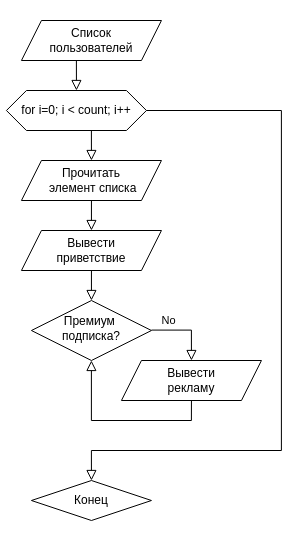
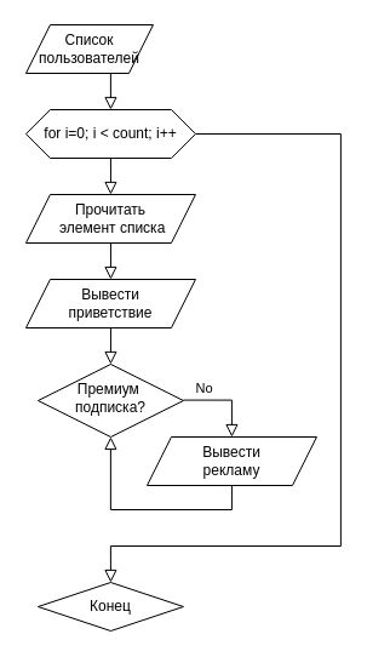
  <mxCell id="0" />
  <mxCell id="1" parent="0" />
  <mxCell id="2" value="No" style="edgeStyle=orthogonalEdgeStyle;rounded=0;html=1;jettySize=auto;orthogonalLoop=1;fontSize=11;endArrow=block;endFill=0;endSize=8;strokeWidth=1;shadow=0;labelBackgroundColor=none;entryX=0.5;entryY=0;entryDx=0;entryDy=0;" parent="1" target="12" edge="1"><mxGeometry x="-0.503" y="10" relative="1" as="geometry"><mxPoint as="offset" /><mxPoint x="150.94" y="329.58" as="sourcePoint" /><mxPoint x="200.94" y="329.58" as="targetPoint" /><Array as="points"><mxPoint x="190.94" y="330" /></Array></mxGeometry></mxCell>
  <mxCell id="3" value="Премиум&amp;nbsp;&lt;br&gt;подписка?" style="rhombus;whiteSpace=wrap;html=1;shadow=0;fontFamily=Helvetica;fontSize=12;align=center;strokeWidth=1;spacing=6;spacingTop=-4;" parent="1" vertex="1"><mxGeometry x="30.94" y="300" width="120" height="60" as="geometry" /></mxCell>
- <mxCell id="4" value="Список&lt;br&gt;пользователей" style="shape=parallelogram;perimeter=parallelogramPerimeter;whiteSpace=wrap;html=1;fixedSize=1;" vertex="1" parent="1"><mxGeometry x="20.94" y="20" width="140" height="40" as="geometry" /></mxCell>
- <mxCell id="5" value="for i=0; i &amp;lt; count; i++" style="shape=hexagon;perimeter=hexagonPerimeter2;whiteSpace=wrap;html=1;fixedSize=1;" vertex="1" parent="1"><mxGeometry x="5.94" y="90" width="140" height="40" as="geometry" /></mxCell>
+ <mxCell id="4" value="Список&lt;br&gt;пользователей" style="shape=parallelogram;perimeter=parallelogramPerimeter;whiteSpace=wrap;html=1;fixedSize=1;" vertex="1" parent="1"><mxGeometry x="20.94" y="20" width="105" height="40" as="geometry" /></mxCell>
+ <mxCell id="5" value="for i=0; i &amp;lt; count; i++" style="shape=hexagon;perimeter=hexagonPerimeter2;whiteSpace=wrap;html=1;fixedSize=1;" vertex="1" parent="1"><mxGeometry x="20.94" y="90" width="140" height="40" as="geometry" /></mxCell>
  <mxCell id="6" value="" style="rounded=0;html=1;jettySize=auto;orthogonalLoop=1;fontSize=11;endArrow=block;endFill=0;endSize=8;strokeWidth=1;shadow=0;labelBackgroundColor=none;edgeStyle=orthogonalEdgeStyle;exitX=0.5;exitY=1;exitDx=0;exitDy=0;entryX=0.5;entryY=0;entryDx=0;entryDy=0;" edge="1" parent="1" source="4" target="5"><mxGeometry relative="1" as="geometry"><mxPoint x="100.94" y="0" as="sourcePoint" /><mxPoint x="100.94" y="40" as="targetPoint" /></mxGeometry></mxCell>
  <mxCell id="7" value="Прочитать&lt;br&gt;&amp;nbsp;элемент списка" style="shape=parallelogram;perimeter=parallelogramPerimeter;whiteSpace=wrap;html=1;fixedSize=1;" vertex="1" parent="1"><mxGeometry x="20.94" y="160" width="140" height="40" as="geometry" /></mxCell>
  <mxCell id="8" value="" style="rounded=0;html=1;jettySize=auto;orthogonalLoop=1;fontSize=11;endArrow=block;endFill=0;endSize=8;strokeWidth=1;shadow=0;labelBackgroundColor=none;edgeStyle=orthogonalEdgeStyle;entryX=0.5;entryY=0;entryDx=0;entryDy=0;exitX=0.5;exitY=1;exitDx=0;exitDy=0;" edge="1" parent="1" source="5" target="7"><mxGeometry relative="1" as="geometry"><mxPoint x="90.94" y="150" as="sourcePoint" /><mxPoint x="100.94" y="120" as="targetPoint" /></mxGeometry></mxCell>
  <mxCell id="9" value="" style="rounded=0;html=1;jettySize=auto;orthogonalLoop=1;fontSize=11;endArrow=block;endFill=0;endSize=8;strokeWidth=1;shadow=0;labelBackgroundColor=none;edgeStyle=orthogonalEdgeStyle;exitX=1;exitY=0.5;exitDx=0;exitDy=0;sketch=0;entryX=0.5;entryY=0;entryDx=0;entryDy=0;" edge="1" parent="1" source="5" target="13"><mxGeometry relative="1" as="geometry"><mxPoint x="120.94" y="100" as="sourcePoint" /><mxPoint x="190.94" y="140" as="targetPoint" /><Array as="points"><mxPoint x="280.94" y="110" /><mxPoint x="280.94" y="450" /><mxPoint x="90.94" y="450" /></Array></mxGeometry></mxCell>
  <mxCell id="10" value="Вывести&lt;br&gt;приветствие" style="shape=parallelogram;perimeter=parallelogramPerimeter;whiteSpace=wrap;html=1;fixedSize=1;" vertex="1" parent="1"><mxGeometry x="20.94" y="230" width="140" height="40" as="geometry" /></mxCell>
  <mxCell id="11" value="" style="rounded=0;html=1;jettySize=auto;orthogonalLoop=1;fontSize=11;endArrow=block;endFill=0;endSize=8;strokeWidth=1;shadow=0;labelBackgroundColor=none;edgeStyle=orthogonalEdgeStyle;entryX=0.5;entryY=0;entryDx=0;entryDy=0;" edge="1" parent="1" target="3"><mxGeometry relative="1" as="geometry"><mxPoint x="90.94" y="270" as="sourcePoint" /><mxPoint x="100.94" y="150" as="targetPoint" /></mxGeometry></mxCell>
  <mxCell id="12" value="Вывести&lt;br&gt;рекламу" style="shape=parallelogram;perimeter=parallelogramPerimeter;whiteSpace=wrap;html=1;fixedSize=1;" vertex="1" parent="1"><mxGeometry x="120.94" y="360" width="140" height="40" as="geometry" /></mxCell>
  <mxCell id="13" value="Конец" style="rhombus;whiteSpace=wrap;html=1;" vertex="1" parent="1"><mxGeometry x="30.94" y="480" width="120" height="40" as="geometry" /></mxCell>
  <mxCell id="14" value="" style="rounded=0;html=1;jettySize=auto;orthogonalLoop=1;fontSize=11;endArrow=block;endFill=0;endSize=8;strokeWidth=1;shadow=0;labelBackgroundColor=none;edgeStyle=orthogonalEdgeStyle;exitX=0.5;exitY=1;exitDx=0;exitDy=0;" edge="1" parent="1" source="12" target="3"><mxGeometry relative="1" as="geometry"><mxPoint x="100.94" y="270" as="sourcePoint" /><mxPoint x="100.94" y="310" as="targetPoint" /></mxGeometry></mxCell>
  <mxCell id="15" value="" style="rounded=0;html=1;jettySize=auto;orthogonalLoop=1;fontSize=11;endArrow=block;endFill=0;endSize=8;strokeWidth=1;shadow=0;labelBackgroundColor=none;edgeStyle=orthogonalEdgeStyle;entryX=0.5;entryY=0;entryDx=0;entryDy=0;" edge="1" parent="1" target="10"><mxGeometry relative="1" as="geometry"><mxPoint x="90.94" y="200" as="sourcePoint" /><mxPoint x="100.94" y="170" as="targetPoint" /></mxGeometry></mxCell>
